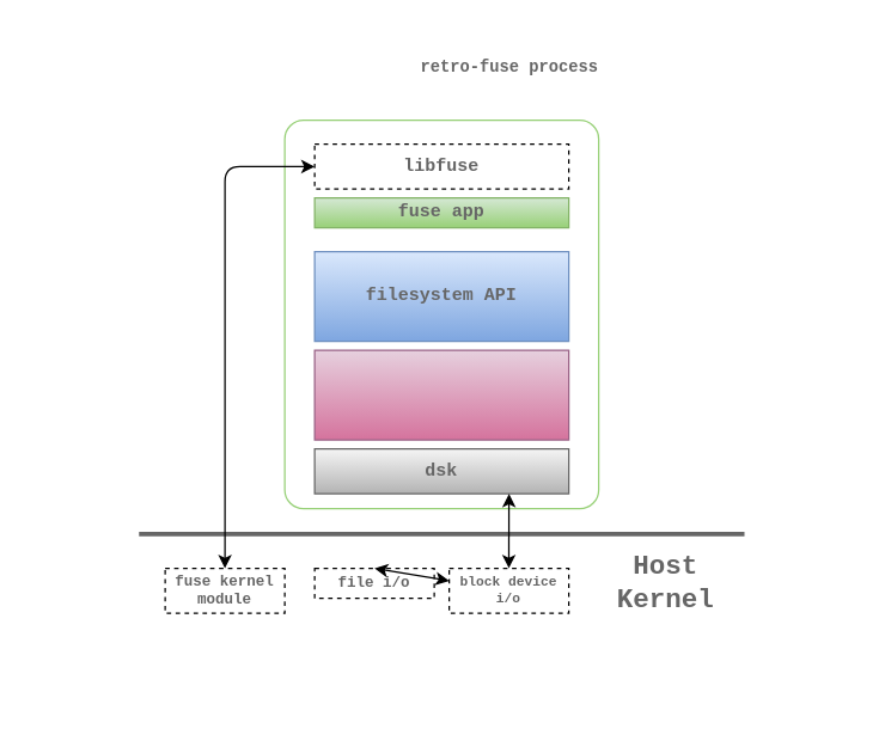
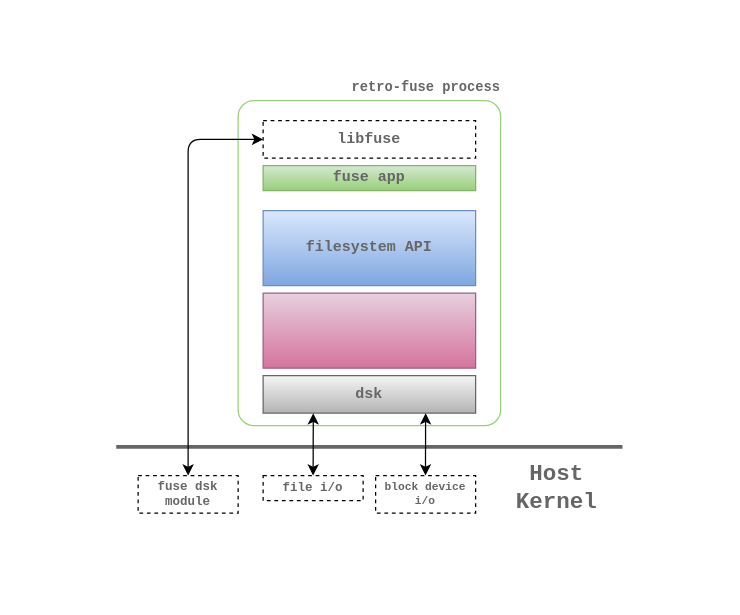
  <mxCell id="0" />
  <mxCell id="1" parent="0" />
  <mxCell id="2" value="" style="rounded=0;whiteSpace=wrap;html=1;fontFamily=Courier New;fontSize=18;fontColor=#666666;align=right;strokeColor=#FFFFFF;" parent="1" vertex="1"><mxGeometry x="20" y="20" width="550" height="450" as="geometry" /></mxCell>
  <mxCell id="3" value="" style="rounded=1;whiteSpace=wrap;html=1;fontFamily=Courier New;fontSize=10;fillColor=none;strokeColor=#97D077;arcSize=6;" parent="1" vertex="1"><mxGeometry x="190" y="80" width="210" height="260" as="geometry" /></mxCell>
  <mxCell id="4" value="&lt;b&gt;fuse app&lt;/b&gt;" style="rounded=0;whiteSpace=wrap;html=1;fillColor=#d5e8d4;strokeColor=#82b366;gradientColor=#97d077;fontFamily=Courier New;fontColor=#666666;" parent="1" vertex="1"><mxGeometry x="210" y="132" width="170" height="20" as="geometry" /></mxCell>
  <mxCell id="5" value="&lt;b&gt;filesystem API&lt;/b&gt;" style="rounded=0;whiteSpace=wrap;html=1;gradientColor=#7ea6e0;fillColor=#dae8fc;strokeColor=#6c8ebf;fontFamily=Courier New;fontColor=#666666;" parent="1" vertex="1"><mxGeometry x="210" y="168" width="170" height="60" as="geometry" /></mxCell>
  <mxCell id="6" value="" style="rounded=0;whiteSpace=wrap;html=1;gradientColor=#d5739d;fillColor=#e6d0de;strokeColor=#996185;fontFamily=Courier New;" parent="1" vertex="1"><mxGeometry x="210" y="234" width="170" height="60" as="geometry" /></mxCell>
  <mxCell id="7" value="&lt;b&gt;dsk&lt;/b&gt;" style="rounded=0;whiteSpace=wrap;html=1;gradientColor=#b3b3b3;fillColor=#f5f5f5;strokeColor=#666666;fontFamily=Courier New;fontColor=#666666;" parent="1" vertex="1"><mxGeometry x="210" y="300" width="170" height="30" as="geometry" /></mxCell>
  <mxCell id="8" value="" style="endArrow=none;html=1;fontFamily=Courier New;fontColor=#666666;strokeWidth=3;strokeColor=#666666;" parent="1" edge="1"><mxGeometry width="50" height="50" relative="1" as="geometry"><mxPoint x="92.5" y="357" as="sourcePoint" /><mxPoint x="497.5" y="357" as="targetPoint" /></mxGeometry></mxCell>
  <mxCell id="9" value="&lt;div style=&quot;font-size: 9px&quot;&gt;block device i/o&lt;br&gt;&lt;/div&gt;" style="rounded=0;whiteSpace=wrap;html=1;fontFamily=Courier New;fontColor=#666666;dashed=1;fontStyle=1" parent="1" vertex="1"><mxGeometry x="300" y="380" width="80" height="30" as="geometry" /></mxCell>
  <mxCell id="10" value="file i/o" style="rounded=0;whiteSpace=wrap;html=1;fontFamily=Courier New;fontColor=#666666;dashed=1;fontStyle=1;fontSize=10;" parent="1" vertex="1"><mxGeometry x="210" y="380" width="80" height="20" as="geometry" /></mxCell>
- <mxCell id="11" value="&lt;div&gt;fuse kernel&lt;/div&gt;&lt;div&gt;module&lt;br&gt;&lt;/div&gt;" style="rounded=0;whiteSpace=wrap;html=1;fontFamily=Courier New;fontColor=#666666;dashed=1;fontStyle=1;fontSize=10;" parent="1" vertex="1"><mxGeometry x="110" y="380" width="80" height="30" as="geometry" /></mxCell>
+ <mxCell id="11" value="&lt;div&gt;fuse dsk&lt;/div&gt;&lt;div&gt;module&lt;br&gt;&lt;/div&gt;" style="rounded=0;whiteSpace=wrap;html=1;fontFamily=Courier New;fontColor=#666666;dashed=1;fontStyle=1;fontSize=10;" parent="1" vertex="1"><mxGeometry x="110" y="380" width="80" height="30" as="geometry" /></mxCell>
  <mxCell id="12" value="libfuse" style="rounded=0;whiteSpace=wrap;html=1;fontFamily=Courier New;dashed=1;fontStyle=1;fontColor=#666666;" parent="1" vertex="1"><mxGeometry x="210" y="96" width="170" height="30" as="geometry" /></mxCell>
- <mxCell id="13" value="" style="endArrow=classic;startArrow=classic;html=1;fontFamily=Courier New;fontSize=10;fontColor=#666666;exitX=0.5;exitY=0;exitDx=0;exitDy=0;" parent="1" source="10" target="9" edge="1"><mxGeometry width="50" height="50" relative="1" as="geometry"><mxPoint x="265" y="370" as="sourcePoint" /><mxPoint x="249" y="330" as="targetPoint" /></mxGeometry></mxCell>
+ <mxCell id="13" value="" style="endArrow=classic;startArrow=classic;html=1;fontFamily=Courier New;fontSize=10;fontColor=#666666;exitX=0.5;exitY=0;exitDx=0;exitDy=0;entryX=0.236;entryY=1.004;entryDx=0;entryDy=0;entryPerimeter=0;" parent="1" source="10" target="7" edge="1"><mxGeometry width="50" height="50" relative="1" as="geometry"><mxPoint x="265" y="370" as="sourcePoint" /><mxPoint x="249" y="330" as="targetPoint" /></mxGeometry></mxCell>
  <mxCell id="14" value="" style="endArrow=classic;startArrow=classic;html=1;fontFamily=Courier New;fontSize=10;fontColor=#666666;exitX=0.5;exitY=0;exitDx=0;exitDy=0;entryX=0;entryY=0.5;entryDx=0;entryDy=0;" parent="1" source="11" target="12" edge="1"><mxGeometry width="50" height="50" relative="1" as="geometry"><mxPoint x="120" y="340" as="sourcePoint" /><mxPoint x="170" y="290" as="targetPoint" /><Array as="points"><mxPoint x="150" y="111" /></Array></mxGeometry></mxCell>
  <mxCell id="15" value="" style="endArrow=classic;startArrow=classic;html=1;fontFamily=Courier New;fontSize=10;fontColor=#666666;exitX=0.5;exitY=0;exitDx=0;exitDy=0;entryX=0.236;entryY=1.004;entryDx=0;entryDy=0;entryPerimeter=0;" parent="1" edge="1"><mxGeometry width="50" height="50" relative="1" as="geometry"><mxPoint x="339.88" y="379.88" as="sourcePoint" /><mxPoint x="340" y="330" as="targetPoint" /></mxGeometry></mxCell>
- <mxCell id="16" value="retro-fuse process" style="text;html=1;strokeColor=none;fillColor=none;align=right;verticalAlign=middle;whiteSpace=wrap;rounded=0;fontFamily=Courier New;fontSize=11;fontColor=#666666;fontStyle=1" parent="1" vertex="1"><mxGeometry x="220" y="35" width="182" height="20" as="geometry" /></mxCell>
+ <mxCell id="16" value="retro-fuse process" style="text;html=1;strokeColor=none;fillColor=none;align=right;verticalAlign=middle;whiteSpace=wrap;rounded=0;fontFamily=Courier New;fontSize=11;fontColor=#666666;fontStyle=1" parent="1" vertex="1"><mxGeometry x="220" y="60" width="182" height="20" as="geometry" /></mxCell>
  <mxCell id="17" value="&lt;div align=&quot;center&quot;&gt;Host&lt;br&gt;&lt;/div&gt;&lt;div align=&quot;center&quot;&gt;Kernel&lt;/div&gt;" style="text;html=1;strokeColor=none;fillColor=none;align=center;verticalAlign=middle;whiteSpace=wrap;rounded=0;fontFamily=Courier New;fontSize=18;fontColor=#666666;fontStyle=1" parent="1" vertex="1"><mxGeometry x="425" y="380" width="40" height="20" as="geometry" /></mxCell>
